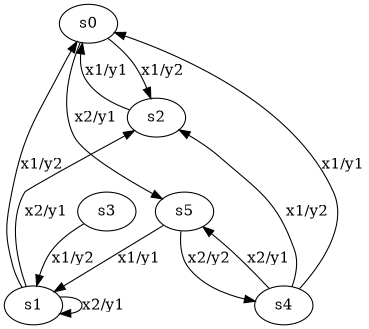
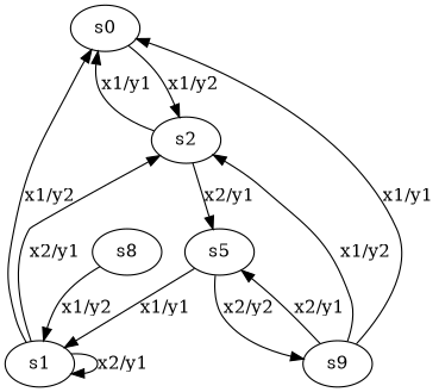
  digraph {
    s0
    s2
    s5
    s1
-   s4
-   s3
+   s4 [label=s9]
+   s3 [label=s8]
    s0 -> s2 [label="x1/y2"]
-   s0 -> s5 [label="x2/y1"]
+   s2 -> s5 [label="x2/y1"]
    s2 -> s0 [label="x1/y1"]
    s5 -> s1 [label="x1/y1"]
    s5 -> s4 [label="x2/y2"]
    s1 -> s0 [label="x1/y2"]
    s1 -> s2 [label="x2/y1"]
    s1 -> s1 [label="x2/y1"]
    s4 -> s0 [label="x1/y1"]
    s4 -> s2 [label="x1/y2"]
    s4 -> s5 [label="x2/y1"]
    s3 -> s1 [label="x1/y2"]
  }
